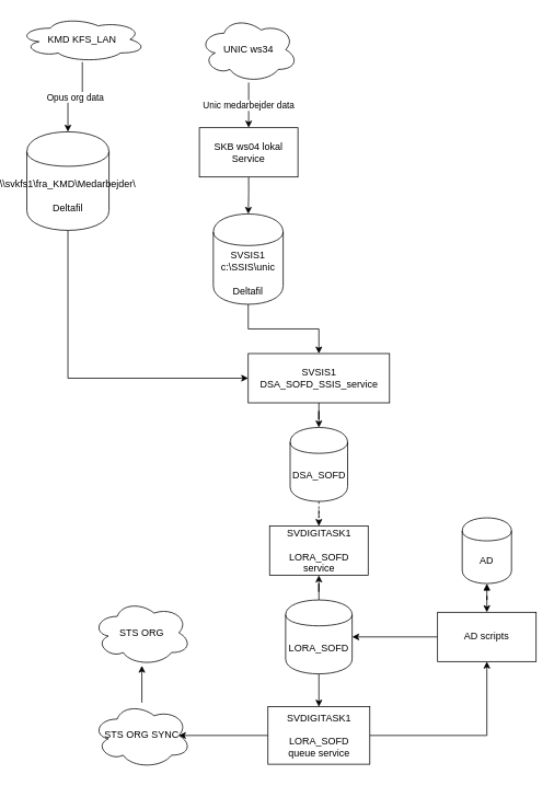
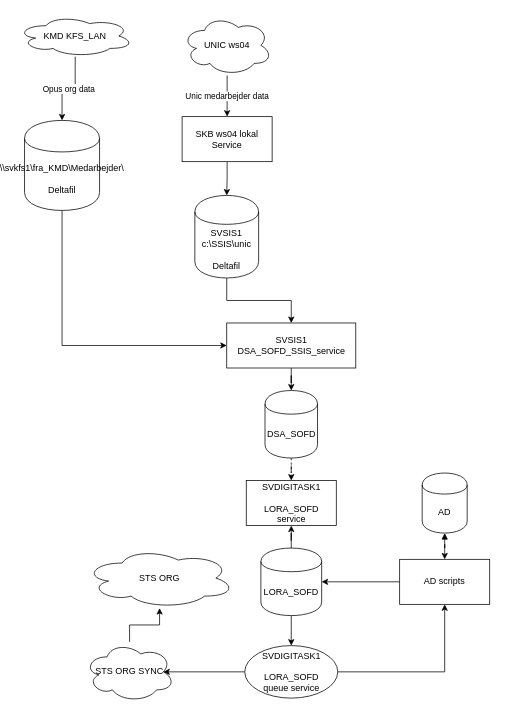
  <mxCell id="0" />
  <mxCell id="1" parent="0" />
  <mxCell id="2" style="edgeStyle=orthogonalEdgeStyle;rounded=0;orthogonalLoop=1;jettySize=auto;html=1;entryX=0.5;entryY=0;entryDx=0;entryDy=0;dashed=1;" parent="1" source="3" target="17" edge="1"><mxGeometry relative="1" as="geometry" /></mxCell>
  <mxCell id="3" value="DSA_SOFD" style="shape=cylinder;whiteSpace=wrap;html=1;boundedLbl=1;backgroundOutline=1;" parent="1" vertex="1"><mxGeometry x="350.5" y="520" width="70" height="90" as="geometry" /></mxCell>
  <mxCell id="4" style="edgeStyle=orthogonalEdgeStyle;rounded=0;orthogonalLoop=1;jettySize=auto;html=1;entryX=0;entryY=0.5;entryDx=0;entryDy=0;" parent="1" source="5" target="15" edge="1"><mxGeometry relative="1" as="geometry"><Array as="points"><mxPoint x="80" y="460" /></Array></mxGeometry></mxCell>
  <mxCell id="5" value="&lt;div&gt;\\svkfs1\fra_KMD\Medarbejder\&lt;/div&gt;&lt;div&gt;&lt;br&gt;&lt;/div&gt;&lt;div&gt;Deltafil&lt;br&gt;&lt;/div&gt;" style="shape=cylinder;whiteSpace=wrap;html=1;boundedLbl=1;backgroundOutline=1;" parent="1" vertex="1"><mxGeometry x="30" y="160" width="100" height="120" as="geometry" /></mxCell>
  <mxCell id="6" value="Opus org data" style="edgeStyle=orthogonalEdgeStyle;rounded=0;orthogonalLoop=1;jettySize=auto;html=1;" parent="1" source="7" target="5" edge="1"><mxGeometry relative="1" as="geometry" /></mxCell>
  <mxCell id="7" value="KMD KFS_LAN" style="ellipse;shape=cloud;whiteSpace=wrap;html=1;" parent="1" vertex="1"><mxGeometry x="20" y="20" width="155" height="55" as="geometry" /></mxCell>
  <mxCell id="8" value="Unic medarbejder data" style="edgeStyle=orthogonalEdgeStyle;rounded=0;orthogonalLoop=1;jettySize=auto;html=1;" parent="1" source="9" target="11" edge="1"><mxGeometry relative="1" as="geometry" /></mxCell>
- <mxCell id="9" value="UNIC ws34" style="ellipse;shape=cloud;whiteSpace=wrap;html=1;" parent="1" vertex="1"><mxGeometry x="240" y="20" width="120" height="80" as="geometry" /></mxCell>
+ <mxCell id="9" value="UNIC ws04" style="ellipse;shape=cloud;whiteSpace=wrap;html=1;" parent="1" vertex="1"><mxGeometry x="240" y="20" width="120" height="80" as="geometry" /></mxCell>
  <mxCell id="10" style="edgeStyle=orthogonalEdgeStyle;rounded=0;orthogonalLoop=1;jettySize=auto;html=1;" parent="1" source="11" target="13" edge="1"><mxGeometry relative="1" as="geometry" /></mxCell>
  <mxCell id="11" value="SKB ws04 lokal Service" style="rounded=0;whiteSpace=wrap;html=1;" parent="1" vertex="1"><mxGeometry x="240" y="155" width="120" height="60" as="geometry" /></mxCell>
  <mxCell id="12" style="edgeStyle=orthogonalEdgeStyle;rounded=0;orthogonalLoop=1;jettySize=auto;html=1;entryX=0.5;entryY=0;entryDx=0;entryDy=0;" parent="1" source="13" target="15" edge="1"><mxGeometry relative="1" as="geometry" /></mxCell>
  <mxCell id="13" value="&lt;div&gt;SVSIS1 &lt;br&gt;&lt;/div&gt;&lt;div&gt;c:\SSIS\unic&lt;br&gt;&lt;/div&gt;&lt;div&gt;&lt;br&gt;&lt;/div&gt;&lt;div&gt;Deltafil&lt;br&gt;&lt;/div&gt;" style="shape=cylinder;whiteSpace=wrap;html=1;boundedLbl=1;backgroundOutline=1;" parent="1" vertex="1"><mxGeometry x="257" y="260" width="85" height="110" as="geometry" /></mxCell>
  <mxCell id="14" style="edgeStyle=orthogonalEdgeStyle;rounded=0;orthogonalLoop=1;jettySize=auto;html=1;entryX=0.5;entryY=0;entryDx=0;entryDy=0;" parent="1" source="15" target="3" edge="1"><mxGeometry relative="1" as="geometry" /></mxCell>
  <mxCell id="15" value="&lt;div&gt;SVSIS1&lt;/div&gt;&lt;div&gt;DSA_SOFD_SSIS_service&lt;br&gt;&lt;/div&gt;" style="rounded=0;whiteSpace=wrap;html=1;" parent="1" vertex="1"><mxGeometry x="299.5" y="430" width="172" height="60" as="geometry" /></mxCell>
  <mxCell id="16" style="edgeStyle=orthogonalEdgeStyle;rounded=0;orthogonalLoop=1;jettySize=auto;html=1;startArrow=classic;startFill=1;endArrow=none;" parent="1" source="17" target="23" edge="1"><mxGeometry relative="1" as="geometry" /></mxCell>
  <mxCell id="17" value="&lt;div&gt;SVDIGITASK1 &lt;br&gt;&lt;/div&gt;&lt;div&gt;&lt;br&gt;&lt;/div&gt;&lt;div&gt;LORA_SOFD&lt;/div&gt;&lt;div&gt;service&lt;/div&gt;" style="rounded=0;whiteSpace=wrap;html=1;" parent="1" vertex="1"><mxGeometry x="325.5" y="640" width="120" height="60" as="geometry" /></mxCell>
  <mxCell id="18" style="edgeStyle=orthogonalEdgeStyle;rounded=0;orthogonalLoop=1;jettySize=auto;html=1;entryX=0.5;entryY=0;entryDx=0;entryDy=0;startArrow=block;startFill=1;" parent="1" source="19" target="21" edge="1"><mxGeometry relative="1" as="geometry" /></mxCell>
  <mxCell id="19" value="AD" style="shape=cylinder;whiteSpace=wrap;html=1;boundedLbl=1;backgroundOutline=1;" parent="1" vertex="1"><mxGeometry x="560" y="630" width="60" height="80" as="geometry" /></mxCell>
  <mxCell id="20" style="edgeStyle=orthogonalEdgeStyle;rounded=0;orthogonalLoop=1;jettySize=auto;html=1;entryX=1;entryY=0.5;entryDx=0;entryDy=0;startArrow=none;startFill=0;" parent="1" source="21" target="23" edge="1"><mxGeometry relative="1" as="geometry" /></mxCell>
  <mxCell id="21" value="AD scripts" style="rounded=0;whiteSpace=wrap;html=1;" parent="1" vertex="1"><mxGeometry x="530" y="745" width="120" height="60" as="geometry" /></mxCell>
  <mxCell id="22" style="edgeStyle=orthogonalEdgeStyle;rounded=0;orthogonalLoop=1;jettySize=auto;html=1;startArrow=none;startFill=0;" parent="1" source="23" target="28" edge="1"><mxGeometry relative="1" as="geometry" /></mxCell>
  <mxCell id="23" value="LORA_SOFD" style="shape=cylinder;whiteSpace=wrap;html=1;boundedLbl=1;backgroundOutline=1;" parent="1" vertex="1"><mxGeometry x="345" y="730" width="81" height="90" as="geometry" /></mxCell>
  <mxCell id="24" style="edgeStyle=orthogonalEdgeStyle;rounded=0;orthogonalLoop=1;jettySize=auto;html=1;" edge="1" parent="1" source="25" target="29"><mxGeometry relative="1" as="geometry" /></mxCell>
  <mxCell id="25" value="STS ORG SYNC" style="ellipse;shape=cloud;whiteSpace=wrap;html=1;" parent="1" vertex="1"><mxGeometry x="110" y="855" width="120" height="80" as="geometry" /></mxCell>
  <mxCell id="26" style="edgeStyle=orthogonalEdgeStyle;rounded=0;orthogonalLoop=1;jettySize=auto;html=1;entryX=0.5;entryY=1;entryDx=0;entryDy=0;startArrow=none;startFill=0;" parent="1" source="28" target="21" edge="1"><mxGeometry relative="1" as="geometry" /></mxCell>
  <mxCell id="27" style="edgeStyle=orthogonalEdgeStyle;rounded=0;orthogonalLoop=1;jettySize=auto;html=1;entryX=0.875;entryY=0.5;entryDx=0;entryDy=0;entryPerimeter=0;startArrow=none;startFill=0;" parent="1" source="28" target="25" edge="1"><mxGeometry relative="1" as="geometry" /></mxCell>
- <mxCell id="28" value="&lt;div&gt;SVDIGITASK1&lt;br&gt;&lt;/div&gt;&lt;div&gt;&lt;br&gt;&lt;/div&gt;&lt;div&gt;LORA_SOFD&lt;/div&gt;&lt;div&gt;queue service&lt;/div&gt;" style="rounded=0;whiteSpace=wrap;html=1;" parent="1" vertex="1"><mxGeometry x="323.5" y="860" width="124" height="70" as="geometry" /></mxCell>
- <mxCell id="29" value="STS ORG" style="ellipse;shape=cloud;whiteSpace=wrap;html=1;" vertex="1" parent="1"><mxGeometry x="110" y="730" width="120" height="80" as="geometry" /></mxCell>
+ <mxCell id="28" value="&lt;div&gt;SVDIGITASK1&lt;br&gt;&lt;/div&gt;&lt;div&gt;&lt;br&gt;&lt;/div&gt;&lt;div&gt;LORA_SOFD&lt;/div&gt;&lt;div&gt;queue service&lt;/div&gt;" style="ellipse;whiteSpace=wrap;html=1;" parent="1" vertex="1"><mxGeometry x="323.5" y="860" width="124" height="70" as="geometry" /></mxCell>
+ <mxCell id="29" value="STS ORG" style="ellipse;shape=cloud;whiteSpace=wrap;html=1;" vertex="1" parent="1"><mxGeometry x="110" y="730" width="200" height="80" as="geometry" /></mxCell>
